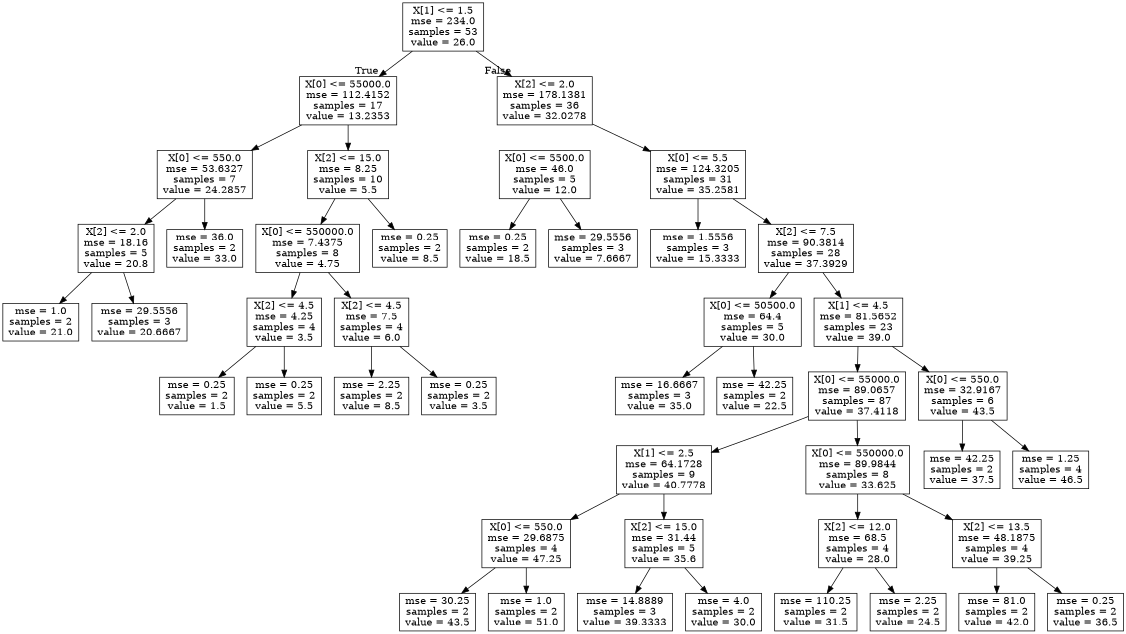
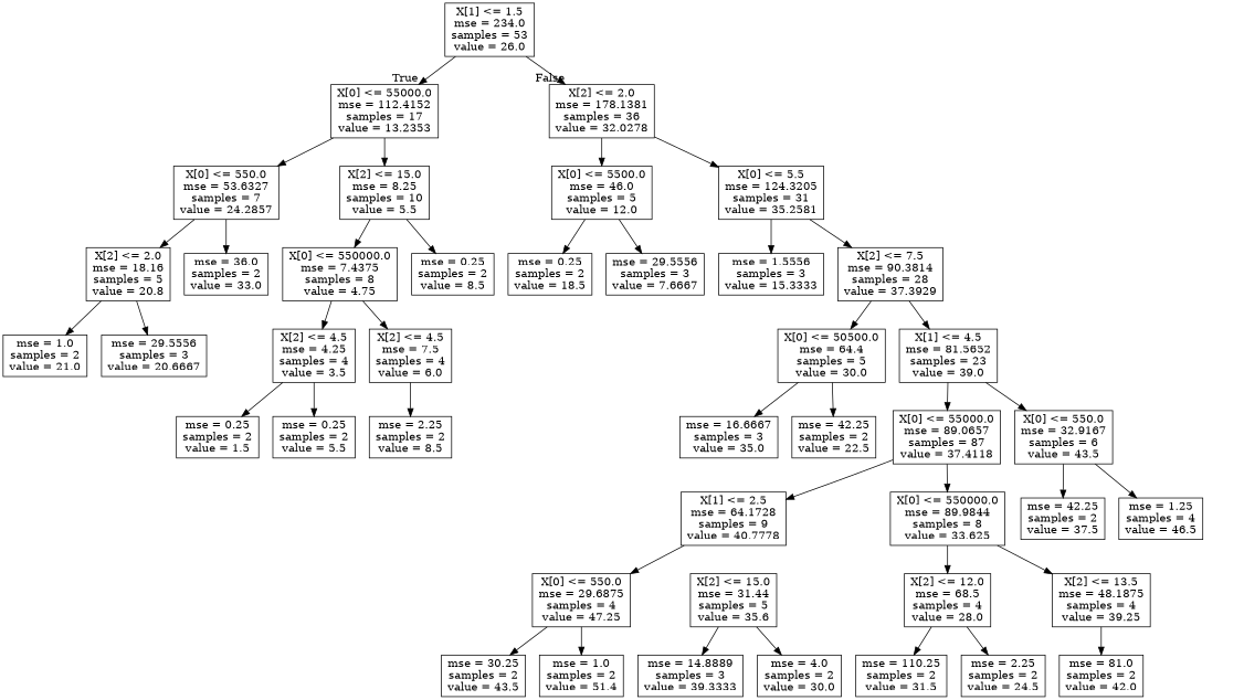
  digraph {
    node [shape=box]
    n1 [label="X[1] <= 1.5\nmse = 234.0\nsamples = 53\nvalue = 26.0"]
    n2 [label="X[0] <= 55000.0\nmse = 112.4152\nsamples = 17\nvalue = 13.2353"]
    n3 [label="X[2] <= 2.0\nmse = 178.1381\nsamples = 36\nvalue = 32.0278"]
    n4 [label="X[0] <= 550.0\nmse = 53.6327\nsamples = 7\nvalue = 24.2857"]
    n5 [label="X[2] <= 15.0\nmse = 8.25\nsamples = 10\nvalue = 5.5"]
    n6 [label="X[0] <= 5500.0\nmse = 46.0\nsamples = 5\nvalue = 12.0"]
    n7 [label="X[0] <= 5.5\nmse = 124.3205\nsamples = 31\nvalue = 35.2581"]
    n8 [label="X[2] <= 2.0\nmse = 18.16\nsamples = 5\nvalue = 20.8"]
    n9 [label="mse = 36.0\nsamples = 2\nvalue = 33.0"]
    n10 [label="X[0] <= 550000.0\nmse = 7.4375\nsamples = 8\nvalue = 4.75"]
    n11 [label="mse = 0.25\nsamples = 2\nvalue = 8.5"]
    n12 [label="mse = 1.0\nsamples = 2\nvalue = 21.0"]
    n13 [label="mse = 29.5556\nsamples = 3\nvalue = 20.6667"]
    n14 [label="X[2] <= 4.5\nmse = 4.25\nsamples = 4\nvalue = 3.5"]
    n15 [label="X[2] <= 4.5\nmse = 7.5\nsamples = 4\nvalue = 6.0"]
    n16 [label="mse = 0.25\nsamples = 2\nvalue = 1.5"]
    n17 [label="mse = 0.25\nsamples = 2\nvalue = 5.5"]
    n18 [label="mse = 2.25\nsamples = 2\nvalue = 8.5"]
-   n19 [label="mse = 0.25\nsamples = 2\nvalue = 3.5"]
    n20 [label="mse = 0.25\nsamples = 2\nvalue = 18.5"]
    n21 [label="mse = 29.5556\nsamples = 3\nvalue = 7.6667"]
    n22 [label="mse = 1.5556\nsamples = 3\nvalue = 15.3333"]
    n23 [label="X[2] <= 7.5\nmse = 90.3814\nsamples = 28\nvalue = 37.3929"]
    n24 [label="X[0] <= 50500.0\nmse = 64.4\nsamples = 5\nvalue = 30.0"]
    n25 [label="X[1] <= 4.5\nmse = 81.5652\nsamples = 23\nvalue = 39.0"]
    n26 [label="mse = 16.6667\nsamples = 3\nvalue = 35.0"]
    n27 [label="mse = 42.25\nsamples = 2\nvalue = 22.5"]
    n28 [label="X[0] <= 55000.0\nmse = 89.0657\nsamples = 87\nvalue = 37.4118"]
    n29 [label="X[0] <= 550.0\nmse = 32.9167\nsamples = 6\nvalue = 43.5"]
    n30 [label="X[1] <= 2.5\nmse = 64.1728\nsamples = 9\nvalue = 40.7778"]
    n31 [label="X[0] <= 550000.0\nmse = 89.9844\nsamples = 8\nvalue = 33.625"]
    n32 [label="mse = 42.25\nsamples = 2\nvalue = 37.5"]
    n33 [label="mse = 1.25\nsamples = 4\nvalue = 46.5"]
    n34 [label="X[0] <= 550.0\nmse = 29.6875\nsamples = 4\nvalue = 47.25"]
    n35 [label="X[2] <= 15.0\nmse = 31.44\nsamples = 5\nvalue = 35.6"]
    n36 [label="X[2] <= 12.0\nmse = 68.5\nsamples = 4\nvalue = 28.0"]
    n37 [label="X[2] <= 13.5\nmse = 48.1875\nsamples = 4\nvalue = 39.25"]
    n38 [label="mse = 30.25\nsamples = 2\nvalue = 43.5"]
-   n39 [label="mse = 1.0\nsamples = 2\nvalue = 51.0"]
+   n39 [label="mse = 1.0\nsamples = 2\nvalue = 51.4"]
    n40 [label="mse = 14.8889\nsamples = 3\nvalue = 39.3333"]
    n41 [label="mse = 4.0\nsamples = 2\nvalue = 30.0"]
    n42 [label="mse = 110.25\nsamples = 2\nvalue = 31.5"]
    n43 [label="mse = 2.25\nsamples = 2\nvalue = 24.5"]
    n44 [label="mse = 81.0\nsamples = 2\nvalue = 42.0"]
-   n45 [label="mse = 0.25\nsamples = 2\nvalue = 36.5"]
    n1 -> n2 [headlabel=True labelangle=45 labeldistance=2.5]
    n1 -> n3 [headlabel=False labelangle=-45 labeldistance=2.5]
    n2 -> n4
    n2 -> n5
+   n3 -> n6
    n3 -> n7
    n4 -> n8
    n4 -> n9
    n5 -> n10
    n5 -> n11
    n6 -> n20
    n6 -> n21
    n7 -> n22
    n7 -> n23
    n8 -> n12
    n8 -> n13
    n10 -> n14
    n10 -> n15
    n14 -> n16
    n14 -> n17
    n15 -> n18
-   n15 -> n19
    n23 -> n24
    n23 -> n25
    n24 -> n26
    n24 -> n27
    n25 -> n28
    n25 -> n29
    n28 -> n30
    n28 -> n31
    n29 -> n32
    n29 -> n33
    n30 -> n34
-   n30 -> n35
    n31 -> n36
    n31 -> n37
    n34 -> n38
    n34 -> n39
    n35 -> n40
    n35 -> n41
    n36 -> n42
    n36 -> n43
    n37 -> n44
-   n37 -> n45
  }
